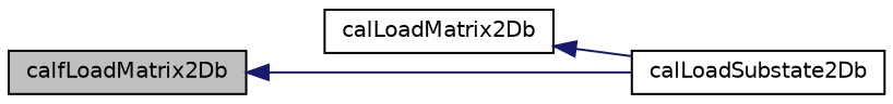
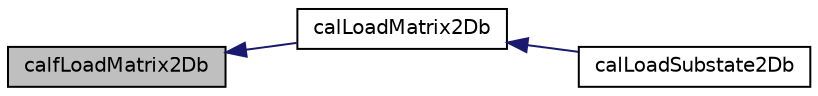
  digraph {
    rankdir=LR
    node [color=black fillcolor=white fontname=Helvetica fontsize=10 shape=record style=filled]
    edge [color=midnightblue dir=back fontname=Helvetica fontsize=10 labelfontname=Helvetica labelfontsize=10 style=solid]
    n1 [fillcolor=grey75 fontcolor=black height=0.2 label=calfLoadMatrix2Db width=0.4]
    n2 [height=0.2 label=calLoadMatrix2Db width=0.4]
    n3 [height=0.2 label=calLoadSubstate2Db width=0.4]
-   n1 -> n3
+   n1 -> n2
    n2 -> n3
  }
